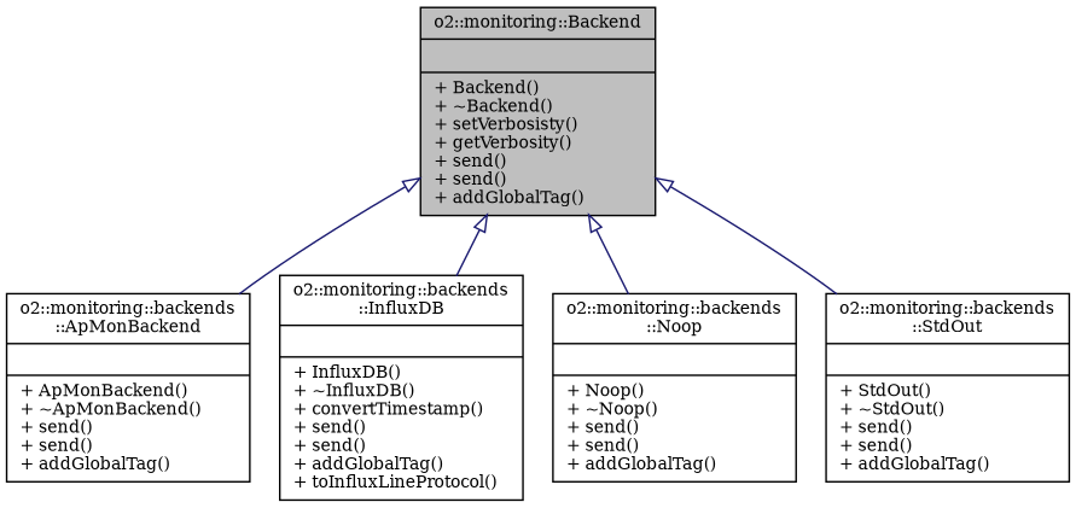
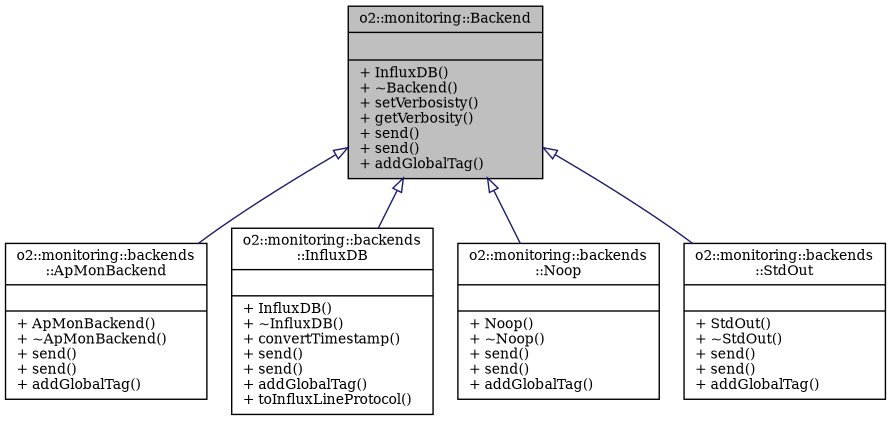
  digraph {
    fontname="DejaVu Serif"
    node [color=black fontname="DejaVu Serif" fontsize=10 shape=record]
    edge [arrowtail=onormal color=midnightblue dir=back fontname="DejaVu Serif" fontsize=10 labelfontname=Helvetica labelfontsize=10 style=solid]
-   n1 [fillcolor=grey75 fontcolor=black height=0.2 label="{o2::monitoring::Backend\n||+ Backend()\l+ ~Backend()\l+ setVerbosisty()\l+ getVerbosity()\l+ send()\l+ send()\l+ addGlobalTag()\l}" style=filled width=0.4]
+   n1 [fillcolor=grey75 fontcolor=black height=0.2 label="{o2::monitoring::Backend\n||+ InfluxDB()\l+ ~Backend()\l+ setVerbosisty()\l+ getVerbosity()\l+ send()\l+ send()\l+ addGlobalTag()\l}" style=filled width=0.4]
    n2 [height=0.2 label="{o2::monitoring::backends\l::ApMonBackend\n||+ ApMonBackend()\l+ ~ApMonBackend()\l+ send()\l+ send()\l+ addGlobalTag()\l}" width=0.4]
    n3 [height=0.2 label="{o2::monitoring::backends\l::InfluxDB\n||+ InfluxDB()\l+ ~InfluxDB()\l+ convertTimestamp()\l+ send()\l+ send()\l+ addGlobalTag()\l+ toInfluxLineProtocol()\l}" width=0.4]
    n4 [height=0.2 label="{o2::monitoring::backends\l::Noop\n||+ Noop()\l+ ~Noop()\l+ send()\l+ send()\l+ addGlobalTag()\l}" width=0.4]
    n5 [height=0.2 label="{o2::monitoring::backends\l::StdOut\n||+ StdOut()\l+ ~StdOut()\l+ send()\l+ send()\l+ addGlobalTag()\l}" width=0.4]
    n1 -> n2
    n1 -> n3
    n1 -> n4
    n1 -> n5
  }
